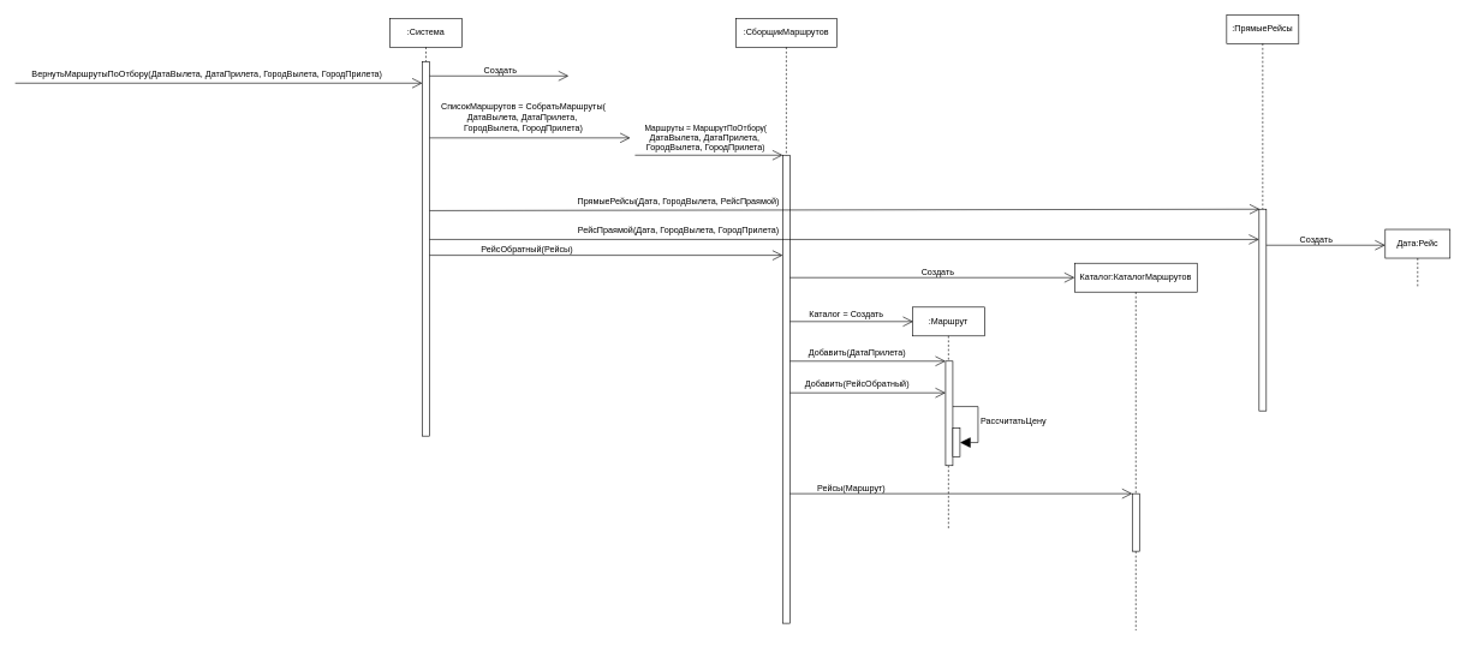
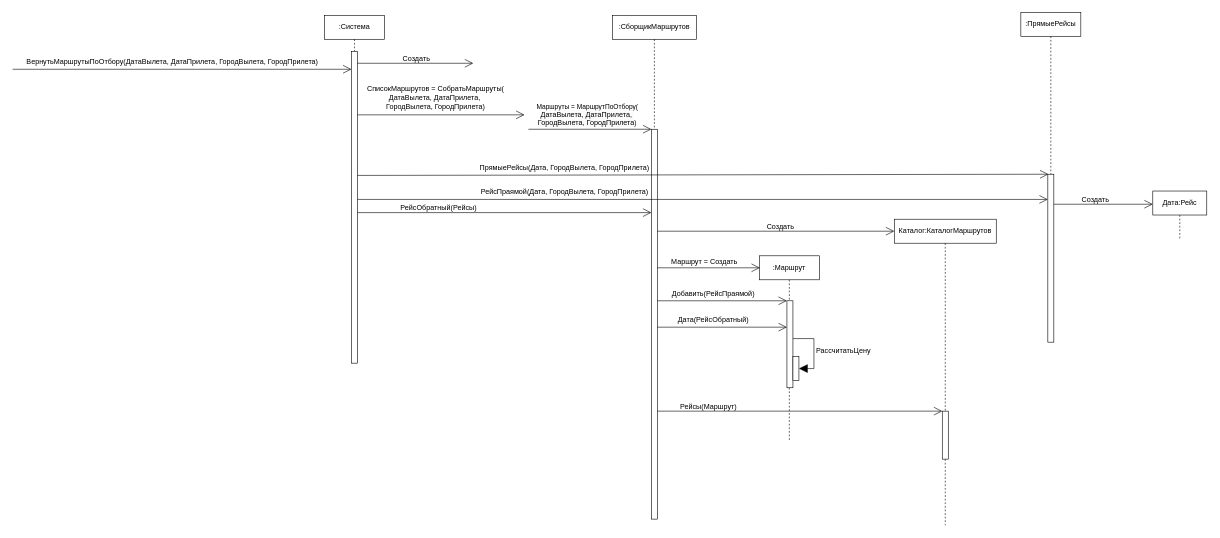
  <mxCell id="0" />
  <mxCell id="1" parent="0" />
  <mxCell id="2" value=":Система" style="shape=umlLifeline;perimeter=lifelinePerimeter;whiteSpace=wrap;html=1;container=1;dropTarget=0;collapsible=0;recursiveResize=0;outlineConnect=0;portConstraint=eastwest;newEdgeStyle={&quot;curved&quot;:0,&quot;rounded&quot;:0};" vertex="1" parent="1"><mxGeometry x="540" y="25" width="100" height="580" as="geometry" /></mxCell>
  <mxCell id="3" value="" style="html=1;points=[[0,0,0,0,5],[0,1,0,0,-5],[1,0,0,0,5],[1,1,0,0,-5]];perimeter=orthogonalPerimeter;outlineConnect=0;targetShapes=umlLifeline;portConstraint=eastwest;newEdgeStyle={&quot;curved&quot;:0,&quot;rounded&quot;:0};" vertex="1" parent="2"><mxGeometry x="45" y="60" width="10" height="520" as="geometry" /></mxCell>
  <mxCell id="4" value="Каталог:КаталогМаршрутов" style="shape=umlLifeline;perimeter=lifelinePerimeter;whiteSpace=wrap;html=1;container=1;dropTarget=0;collapsible=0;recursiveResize=0;outlineConnect=0;portConstraint=eastwest;newEdgeStyle={&quot;curved&quot;:0,&quot;rounded&quot;:0};" vertex="1" parent="1"><mxGeometry x="1490" y="365" width="170" height="510" as="geometry" /></mxCell>
  <mxCell id="5" value="" style="endArrow=open;endFill=1;endSize=12;html=1;rounded=0;" edge="1" parent="1" source="3"><mxGeometry width="160" relative="1" as="geometry"><mxPoint x="603" y="105" as="sourcePoint" /><mxPoint x="788" y="105" as="targetPoint" /></mxGeometry></mxCell>
  <mxCell id="6" value="Создать" style="text;html=1;align=center;verticalAlign=middle;resizable=0;points=[];autosize=1;strokeColor=none;fillColor=none;" vertex="1" parent="1"><mxGeometry x="658" y="83" width="70" height="30" as="geometry" /></mxCell>
  <mxCell id="7" value="" style="endArrow=open;endFill=1;endSize=12;html=1;rounded=0;" edge="1" parent="1" source="3"><mxGeometry width="160" relative="1" as="geometry"><mxPoint x="600" y="191" as="sourcePoint" /><mxPoint x="873.5" y="191" as="targetPoint" /></mxGeometry></mxCell>
  <mxCell id="8" value="СписокМаршрутов = СобратьМаршруты(&#10;ДатаВылета, ДатаПрилета, &#10;ГородВылета, ГородПрилета)" style="text;html=1;align=center;verticalAlign=middle;resizable=0;points=[];autosize=1;strokeColor=none;fillColor=none;" vertex="1" parent="1"><mxGeometry x="600" y="132" width="250" height="60" as="geometry" /></mxCell>
  <mxCell id="9" value=":СборщикМаршрутов" style="shape=umlLifeline;perimeter=lifelinePerimeter;whiteSpace=wrap;html=1;container=1;dropTarget=0;collapsible=0;recursiveResize=0;outlineConnect=0;portConstraint=eastwest;newEdgeStyle={&quot;curved&quot;:0,&quot;rounded&quot;:0};" vertex="1" parent="1"><mxGeometry x="1020" y="25" width="140" height="840" as="geometry" /></mxCell>
  <mxCell id="10" value="" style="html=1;points=[[0,0,0,0,5],[0,1,0,0,-5],[1,0,0,0,5],[1,1,0,0,-5]];perimeter=orthogonalPerimeter;outlineConnect=0;targetShapes=umlLifeline;portConstraint=eastwest;newEdgeStyle={&quot;curved&quot;:0,&quot;rounded&quot;:0};" vertex="1" parent="9"><mxGeometry x="65" y="190" width="10" height="650" as="geometry" /></mxCell>
  <mxCell id="11" value=":ПрямыеРейсы" style="shape=umlLifeline;perimeter=lifelinePerimeter;whiteSpace=wrap;html=1;container=1;dropTarget=0;collapsible=0;recursiveResize=0;outlineConnect=0;portConstraint=eastwest;newEdgeStyle={&quot;curved&quot;:0,&quot;rounded&quot;:0};" vertex="1" parent="1"><mxGeometry x="1701" y="20" width="100" height="300" as="geometry" /></mxCell>
  <mxCell id="12" value="" style="endArrow=open;endFill=1;endSize=12;html=1;rounded=0;" edge="1" parent="1" target="10"><mxGeometry width="160" relative="1" as="geometry"><mxPoint x="880" y="215" as="sourcePoint" /><mxPoint x="1040" y="215" as="targetPoint" /></mxGeometry></mxCell>
  <mxCell id="13" value="Маршруты = МаршрутПоОтбору(&lt;div&gt;&lt;span style=&quot;background-color: rgb(251, 251, 251); font-size: 12px;&quot;&gt;ДатаВылета, ДатаПрилета,&amp;nbsp;&lt;br&gt;&lt;/span&gt;&lt;span style=&quot;background-color: rgb(251, 251, 251); font-size: 12px;&quot;&gt;ГородВылета, ГородПрилета&lt;/span&gt;)&lt;/div&gt;" style="edgeLabel;html=1;align=center;verticalAlign=middle;resizable=0;points=[];" vertex="1" connectable="0" parent="12"><mxGeometry x="-0.698" y="1" relative="1" as="geometry"><mxPoint x="66" y="-24" as="offset" /></mxGeometry></mxCell>
  <mxCell id="14" value=":Маршрут" style="shape=umlLifeline;perimeter=lifelinePerimeter;whiteSpace=wrap;html=1;container=1;dropTarget=0;collapsible=0;recursiveResize=0;outlineConnect=0;portConstraint=eastwest;newEdgeStyle={&quot;curved&quot;:0,&quot;rounded&quot;:0};" vertex="1" parent="1"><mxGeometry x="1265" y="426" width="100" height="310" as="geometry" /></mxCell>
  <mxCell id="15" value="" style="html=1;points=[[0,0,0,0,5],[0,1,0,0,-5],[1,0,0,0,5],[1,1,0,0,-5]];perimeter=orthogonalPerimeter;outlineConnect=0;targetShapes=umlLifeline;portConstraint=eastwest;newEdgeStyle={&quot;curved&quot;:0,&quot;rounded&quot;:0};" vertex="1" parent="14"><mxGeometry x="46" y="75" width="10" height="145" as="geometry" /></mxCell>
  <mxCell id="16" value="&lt;div&gt;&lt;br&gt;&lt;/div&gt;&lt;div&gt;&lt;br&gt;&lt;/div&gt;&lt;div&gt;&lt;br&gt;&lt;/div&gt;&lt;div&gt;&lt;br&gt;&lt;/div&gt;" style="html=1;points=[[0,0,0,0,5],[0,1,0,0,-5],[1,0,0,0,5],[1,1,0,0,-5]];perimeter=orthogonalPerimeter;outlineConnect=0;targetShapes=umlLifeline;portConstraint=eastwest;newEdgeStyle={&quot;curved&quot;:0,&quot;rounded&quot;:0};strokeColor=default;align=center;verticalAlign=middle;fontFamily=Helvetica;fontSize=12;fontColor=default;fillColor=default;" vertex="1" parent="14"><mxGeometry x="56" y="168" width="10" height="40" as="geometry" /></mxCell>
  <mxCell id="17" value="РассчитатьЦену" style="html=1;align=left;spacingLeft=2;endArrow=block;rounded=0;edgeStyle=orthogonalEdgeStyle;curved=0;rounded=0;strokeColor=default;verticalAlign=middle;fontFamily=Helvetica;fontSize=12;fontColor=default;labelBackgroundColor=default;autosize=1;resizable=0;endSize=12;" edge="1" parent="14"><mxGeometry relative="1" as="geometry"><mxPoint x="56" y="138.029" as="sourcePoint" /><Array as="points"><mxPoint x="91" y="138" /><mxPoint x="91" y="188" /></Array><mxPoint x="66" y="188.029" as="targetPoint" /></mxGeometry></mxCell>
  <mxCell id="18" value="" style="endArrow=open;endFill=1;endSize=12;html=1;rounded=0;" edge="1" parent="1" source="10"><mxGeometry width="160" relative="1" as="geometry"><mxPoint x="1101" y="445.5" as="sourcePoint" /><mxPoint x="1266" y="446" as="targetPoint" /></mxGeometry></mxCell>
- <mxCell id="19" value="Каталог = Создать" style="text;html=1;align=center;verticalAlign=middle;resizable=0;points=[];autosize=1;strokeColor=none;fillColor=none;" vertex="1" parent="1"><mxGeometry x="1108" y="421" width="130" height="30" as="geometry" /></mxCell>
+ <mxCell id="19" value="Маршрут = Создать" style="text;html=1;align=center;verticalAlign=middle;resizable=0;points=[];autosize=1;strokeColor=none;fillColor=none;" vertex="1" parent="1"><mxGeometry x="1108" y="421" width="130" height="30" as="geometry" /></mxCell>
  <mxCell id="20" value="" style="html=1;points=[[0,0,0,0,5],[0,1,0,0,-5],[1,0,0,0,5],[1,1,0,0,-5]];perimeter=orthogonalPerimeter;outlineConnect=0;targetShapes=umlLifeline;portConstraint=eastwest;newEdgeStyle={&quot;curved&quot;:0,&quot;rounded&quot;:0};" vertex="1" parent="1"><mxGeometry x="1746" y="290" width="10" height="280" as="geometry" /></mxCell>
  <mxCell id="21" value="" style="endArrow=open;endFill=1;endSize=12;html=1;rounded=0;entryX=0.46;entryY=0.9;entryDx=0;entryDy=0;entryPerimeter=0;" edge="1" parent="1" target="11"><mxGeometry width="160" relative="1" as="geometry"><mxPoint x="595" y="292" as="sourcePoint" /><mxPoint x="1495" y="292" as="targetPoint" /></mxGeometry></mxCell>
- <mxCell id="22" value="ПрямыеРейсы(Дата, ГородВылета, РейсПраямой)" style="text;html=1;align=center;verticalAlign=middle;resizable=0;points=[];autosize=1;strokeColor=none;fillColor=none;" vertex="1" parent="1"><mxGeometry x="785" y="265" width="310" height="30" as="geometry" /></mxCell>
+ <mxCell id="22" value="ПрямыеРейсы(Дата, ГородВылета, ГородПрилета)" style="text;html=1;align=center;verticalAlign=middle;resizable=0;points=[];autosize=1;strokeColor=none;fillColor=none;" vertex="1" parent="1"><mxGeometry x="785" y="265" width="310" height="30" as="geometry" /></mxCell>
  <mxCell id="23" value="" style="endArrow=open;endFill=1;endSize=12;html=1;rounded=0;" edge="1" parent="1" target="3"><mxGeometry width="160" relative="1" as="geometry"><mxPoint x="20" y="115" as="sourcePoint" /><mxPoint x="580" y="113" as="targetPoint" /></mxGeometry></mxCell>
  <mxCell id="24" value="ВернутьМаршрутыПоОтбору(ДатаВылета, ДатаПрилета,&amp;nbsp;&lt;span style=&quot;background-color: initial;&quot;&gt;ГородВылета, ГородПрилета&lt;/span&gt;&lt;span style=&quot;background-color: initial;&quot;&gt;)&lt;/span&gt;" style="text;html=1;align=center;verticalAlign=middle;resizable=0;points=[];autosize=1;strokeColor=none;fillColor=none;fontFamily=Helvetica;fontSize=12;fontColor=default;" vertex="1" parent="1"><mxGeometry x="31" y="88" width="510" height="30" as="geometry" /></mxCell>
  <mxCell id="25" value="" style="endArrow=open;endFill=1;endSize=12;html=1;rounded=0;strokeColor=default;align=center;verticalAlign=middle;fontFamily=Helvetica;fontSize=12;fontColor=default;labelBackgroundColor=default;autosize=1;resizable=0;" edge="1" parent="1"><mxGeometry width="160" relative="1" as="geometry"><mxPoint x="595" y="354" as="sourcePoint" /><mxPoint x="1085" y="354" as="targetPoint" /></mxGeometry></mxCell>
  <mxCell id="26" value="РейсОбратный(Рейсы)" style="text;html=1;align=center;verticalAlign=middle;resizable=0;points=[];autosize=1;strokeColor=none;fillColor=none;fontFamily=Helvetica;fontSize=12;fontColor=default;" vertex="1" parent="1"><mxGeometry x="640" y="331" width="180" height="30" as="geometry" /></mxCell>
  <mxCell id="27" value="Дата:Рейс" style="shape=umlLifeline;perimeter=lifelinePerimeter;whiteSpace=wrap;html=1;container=1;dropTarget=0;collapsible=0;recursiveResize=0;outlineConnect=0;portConstraint=eastwest;newEdgeStyle={&quot;curved&quot;:0,&quot;rounded&quot;:0};" vertex="1" parent="1"><mxGeometry x="1921" y="318" width="90" height="82" as="geometry" /></mxCell>
  <mxCell id="28" value="" style="endArrow=open;endFill=1;endSize=12;html=1;rounded=0;strokeColor=default;align=center;verticalAlign=middle;fontFamily=Helvetica;fontSize=12;fontColor=default;labelBackgroundColor=default;autosize=1;resizable=0;" edge="1" parent="1" source="20"><mxGeometry width="160" relative="1" as="geometry"><mxPoint x="1761" y="340" as="sourcePoint" /><mxPoint x="1921" y="340" as="targetPoint" /></mxGeometry></mxCell>
  <mxCell id="29" value="Создать" style="text;html=1;align=center;verticalAlign=middle;resizable=0;points=[];autosize=1;strokeColor=none;fillColor=none;fontFamily=Helvetica;fontSize=12;fontColor=default;" vertex="1" parent="1"><mxGeometry x="1790" y="318" width="70" height="30" as="geometry" /></mxCell>
  <mxCell id="30" value="" style="endArrow=open;endFill=1;endSize=12;html=1;rounded=0;strokeColor=default;align=center;verticalAlign=middle;fontFamily=Helvetica;fontSize=12;fontColor=default;labelBackgroundColor=default;autosize=1;resizable=0;" edge="1" parent="1" target="15"><mxGeometry width="160" relative="1" as="geometry"><mxPoint x="1095" y="501" as="sourcePoint" /><mxPoint x="1290" y="526" as="targetPoint" /></mxGeometry></mxCell>
- <mxCell id="31" value="Добавить(ДатаПрилета)" style="text;html=1;align=center;verticalAlign=middle;resizable=0;points=[];autosize=1;strokeColor=none;fillColor=none;fontFamily=Helvetica;fontSize=12;fontColor=default;" vertex="1" parent="1"><mxGeometry x="1108" y="474" width="160" height="30" as="geometry" /></mxCell>
- <mxCell id="32" value="Добавить(РейсОбратный)" style="text;html=1;align=center;verticalAlign=middle;resizable=0;points=[];autosize=1;strokeColor=none;fillColor=none;fontFamily=Helvetica;fontSize=12;fontColor=default;" vertex="1" parent="1"><mxGeometry x="1103" y="518" width="170" height="30" as="geometry" /></mxCell>
+ <mxCell id="31" value="Добавить(РейсПраямой)" style="text;html=1;align=center;verticalAlign=middle;resizable=0;points=[];autosize=1;strokeColor=none;fillColor=none;fontFamily=Helvetica;fontSize=12;fontColor=default;" vertex="1" parent="1"><mxGeometry x="1108" y="474" width="160" height="30" as="geometry" /></mxCell>
+ <mxCell id="32" value="Дата(РейсОбратный)" style="text;html=1;align=center;verticalAlign=middle;resizable=0;points=[];autosize=1;strokeColor=none;fillColor=none;fontFamily=Helvetica;fontSize=12;fontColor=default;" vertex="1" parent="1"><mxGeometry x="1103" y="518" width="170" height="30" as="geometry" /></mxCell>
  <mxCell id="33" value="" style="endArrow=open;endFill=1;endSize=12;html=1;rounded=0;strokeColor=default;align=center;verticalAlign=middle;fontFamily=Helvetica;fontSize=12;fontColor=default;labelBackgroundColor=default;autosize=1;resizable=0;" edge="1" parent="1" target="15"><mxGeometry width="160" relative="1" as="geometry"><mxPoint x="1095" y="545" as="sourcePoint" /><mxPoint x="1305" y="545" as="targetPoint" /></mxGeometry></mxCell>
  <mxCell id="34" value="РейсПраямой(Дата, ГородВылета, ГородПрилета)" style="text;html=1;align=center;verticalAlign=middle;resizable=0;points=[];autosize=1;strokeColor=none;fillColor=none;" vertex="1" parent="1"><mxGeometry x="780" y="305" width="320" height="30" as="geometry" /></mxCell>
  <mxCell id="35" value="" style="endArrow=open;endFill=1;endSize=12;html=1;rounded=0;" edge="1" parent="1" target="20"><mxGeometry width="160" relative="1" as="geometry"><mxPoint x="595" y="332" as="sourcePoint" /><mxPoint x="1495" y="332" as="targetPoint" /></mxGeometry></mxCell>
  <mxCell id="36" value="" style="endArrow=open;endFill=1;endSize=12;html=1;rounded=0;strokeColor=default;align=center;verticalAlign=middle;fontFamily=Helvetica;fontSize=12;fontColor=default;labelBackgroundColor=default;autosize=1;resizable=0;" edge="1" parent="1" source="10"><mxGeometry width="160" relative="1" as="geometry"><mxPoint x="1110" y="385" as="sourcePoint" /><mxPoint x="1490" y="385" as="targetPoint" /></mxGeometry></mxCell>
  <mxCell id="37" value="Создать" style="text;html=1;align=center;verticalAlign=middle;resizable=0;points=[];autosize=1;strokeColor=none;fillColor=none;fontFamily=Helvetica;fontSize=12;fontColor=default;" vertex="1" parent="1"><mxGeometry x="1265" y="363" width="70" height="30" as="geometry" /></mxCell>
  <mxCell id="38" value="" style="html=1;points=[[0,0,0,0,5],[0,1,0,0,-5],[1,0,0,0,5],[1,1,0,0,-5]];perimeter=orthogonalPerimeter;outlineConnect=0;targetShapes=umlLifeline;portConstraint=eastwest;newEdgeStyle={&quot;curved&quot;:0,&quot;rounded&quot;:0};" vertex="1" parent="1"><mxGeometry x="1570" y="685" width="10" height="80" as="geometry" /></mxCell>
  <mxCell id="39" value="" style="endArrow=open;endFill=1;endSize=12;html=1;rounded=0;strokeColor=default;align=center;verticalAlign=middle;fontFamily=Helvetica;fontSize=12;fontColor=default;labelBackgroundColor=default;autosize=1;resizable=0;" edge="1" parent="1" source="10" target="38"><mxGeometry width="160" relative="1" as="geometry"><mxPoint x="1108" y="695" as="sourcePoint" /><mxPoint x="1268" y="695" as="targetPoint" /></mxGeometry></mxCell>
  <mxCell id="40" value="Рейсы(Маршрут)" style="text;html=1;align=center;verticalAlign=middle;resizable=0;points=[];autosize=1;strokeColor=none;fillColor=none;fontFamily=Helvetica;fontSize=12;fontColor=default;" vertex="1" parent="1"><mxGeometry x="1110" y="663" width="140" height="30" as="geometry" /></mxCell>
